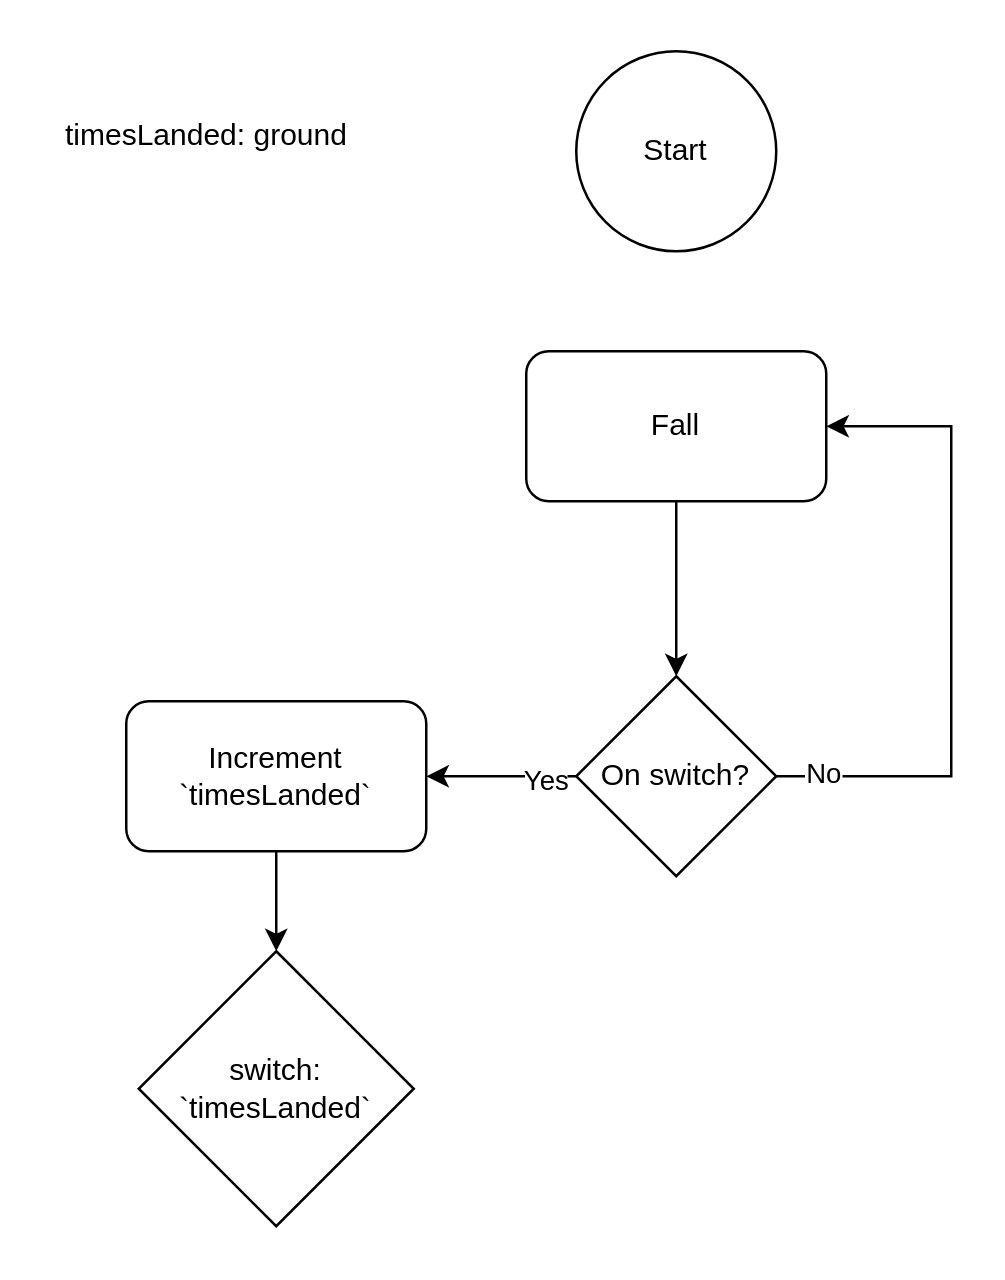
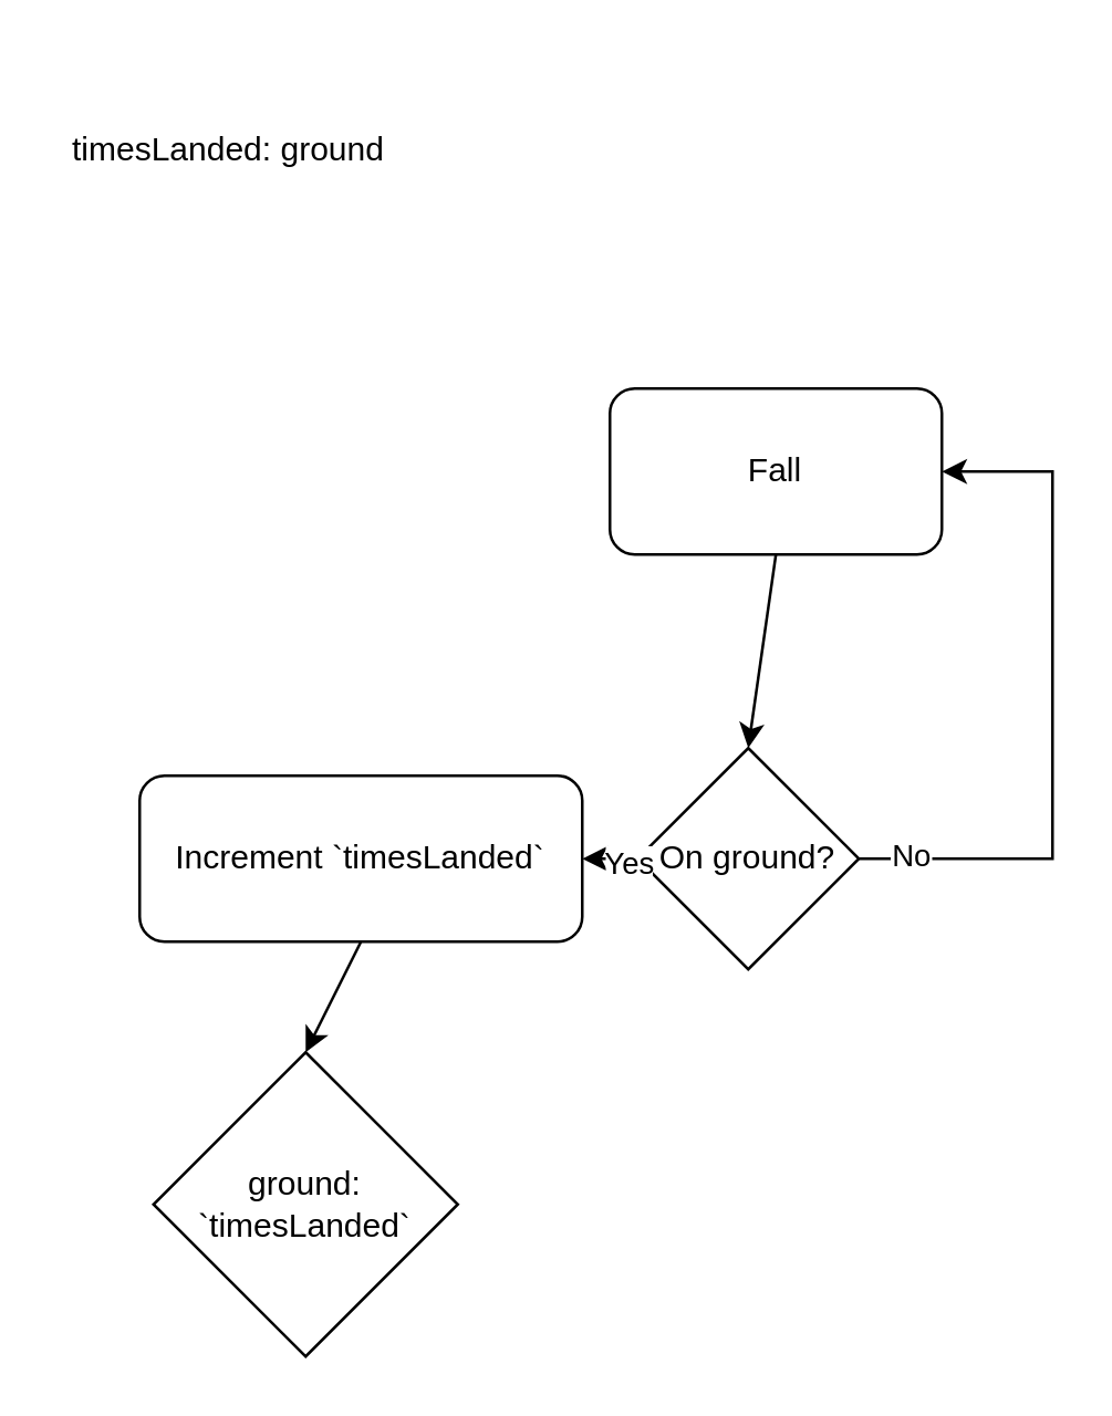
  <mxCell id="0" />
  <mxCell id="1" parent="0" />
- <mxCell id="2" value="Fall" style="rounded=1;whiteSpace=wrap;html=1;" vertex="1" parent="1"><mxGeometry x="210" y="140" width="120" height="60" as="geometry" /></mxCell>
- <mxCell id="3" value="On switch?" style="rhombus;whiteSpace=wrap;html=1;" vertex="1" parent="1"><mxGeometry x="230" y="270" width="80" height="80" as="geometry" /></mxCell>
+ <mxCell id="2" value="Fall" style="rounded=1;whiteSpace=wrap;html=1;" vertex="1" parent="1"><mxGeometry x="220" y="140" width="120" height="60" as="geometry" /></mxCell>
+ <mxCell id="3" value="On ground?" style="rhombus;whiteSpace=wrap;html=1;" vertex="1" parent="1"><mxGeometry x="230" y="270" width="80" height="80" as="geometry" /></mxCell>
  <mxCell id="4" value="" style="endArrow=classic;html=1;rounded=0;exitX=1;exitY=0.5;exitDx=0;exitDy=0;entryX=1;entryY=0.5;entryDx=0;entryDy=0;" edge="1" parent="1" source="3" target="2"><mxGeometry width="50" height="50" relative="1" as="geometry"><mxPoint x="230" y="260" as="sourcePoint" /><mxPoint x="280" y="210" as="targetPoint" /><Array as="points"><mxPoint x="380" y="310" /><mxPoint x="380" y="170" /></Array></mxGeometry></mxCell>
  <mxCell id="5" value="No" style="edgeLabel;html=1;align=center;verticalAlign=middle;resizable=0;points=[];" vertex="1" connectable="0" parent="4"><mxGeometry x="-0.858" y="2" relative="1" as="geometry"><mxPoint as="offset" /></mxGeometry></mxCell>
- <mxCell id="6" value="Start" style="ellipse;whiteSpace=wrap;html=1;aspect=fixed;" vertex="1" parent="1"><mxGeometry x="230" y="20" width="80" height="80" as="geometry" /></mxCell>
  <mxCell id="7" value="" style="endArrow=classic;html=1;rounded=0;exitX=0.5;exitY=1;exitDx=0;exitDy=0;entryX=0.5;entryY=0;entryDx=0;entryDy=0;" edge="1" parent="1" source="2" target="3"><mxGeometry width="50" height="50" relative="1" as="geometry"><mxPoint x="230" y="260" as="sourcePoint" /><mxPoint x="280" y="210" as="targetPoint" /></mxGeometry></mxCell>
  <mxCell id="8" value="" style="endArrow=classic;html=1;rounded=0;exitX=0;exitY=0.5;exitDx=0;exitDy=0;entryX=1;entryY=0.5;entryDx=0;entryDy=0;" edge="1" parent="1" source="3" target="11"><mxGeometry width="50" height="50" relative="1" as="geometry"><mxPoint x="230" y="260" as="sourcePoint" /><mxPoint x="150" y="310" as="targetPoint" /></mxGeometry></mxCell>
  <mxCell id="9" value="Yes" style="edgeLabel;html=1;align=center;verticalAlign=middle;resizable=0;points=[];" vertex="1" connectable="0" parent="8"><mxGeometry x="-0.558" y="1" relative="1" as="geometry"><mxPoint as="offset" /></mxGeometry></mxCell>
  <mxCell id="10" value="&lt;div&gt;&lt;span style=&quot;background-color: transparent; color: light-dark(rgb(0, 0, 0), rgb(255, 255, 255));&quot;&gt;timesLanded: ground&lt;/span&gt;&lt;/div&gt;" style="text;strokeColor=none;fillColor=none;align=left;verticalAlign=top;spacingLeft=4;spacingRight=4;overflow=hidden;rotatable=0;points=[[0,0.5],[1,0.5]];portConstraint=eastwest;whiteSpace=wrap;html=1;" vertex="1" parent="1"><mxGeometry x="20" y="40" width="160" height="26" as="geometry" /></mxCell>
- <mxCell id="11" value="Increment `timesLanded`" style="rounded=1;whiteSpace=wrap;html=1;" vertex="1" parent="1"><mxGeometry x="50" y="280" width="120" height="60" as="geometry" /></mxCell>
+ <mxCell id="11" value="Increment `timesLanded`" style="rounded=1;whiteSpace=wrap;html=1;" vertex="1" parent="1"><mxGeometry x="50" y="280" width="160" height="60" as="geometry" /></mxCell>
  <mxCell id="12" value="" style="endArrow=classic;html=1;rounded=0;exitX=0.5;exitY=1;exitDx=0;exitDy=0;entryX=0.5;entryY=0;entryDx=0;entryDy=0;" edge="1" parent="1" source="11" target="13"><mxGeometry width="50" height="50" relative="1" as="geometry"><mxPoint x="110" y="390" as="sourcePoint" /><mxPoint x="110" y="390" as="targetPoint" /></mxGeometry></mxCell>
- <mxCell id="13" value="switch:&lt;div&gt;`timesLanded`&lt;/div&gt;" style="rhombus;whiteSpace=wrap;html=1;" vertex="1" parent="1"><mxGeometry x="55" y="380" width="110" height="110" as="geometry" /></mxCell>
+ <mxCell id="13" value="ground:&lt;div&gt;`timesLanded`&lt;/div&gt;" style="rhombus;whiteSpace=wrap;html=1;" vertex="1" parent="1"><mxGeometry x="55" y="380" width="110" height="110" as="geometry" /></mxCell>
